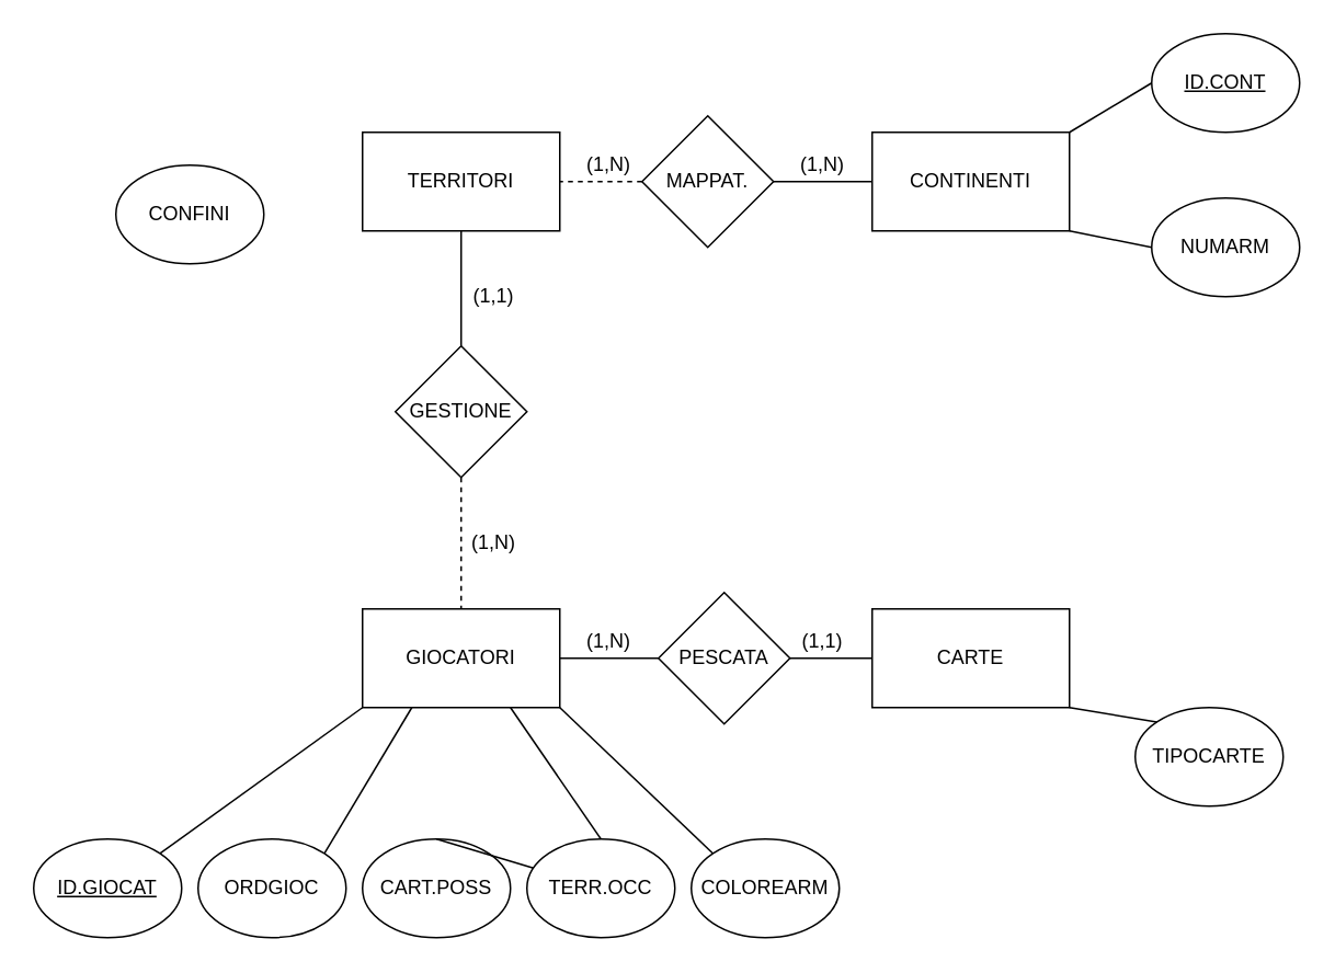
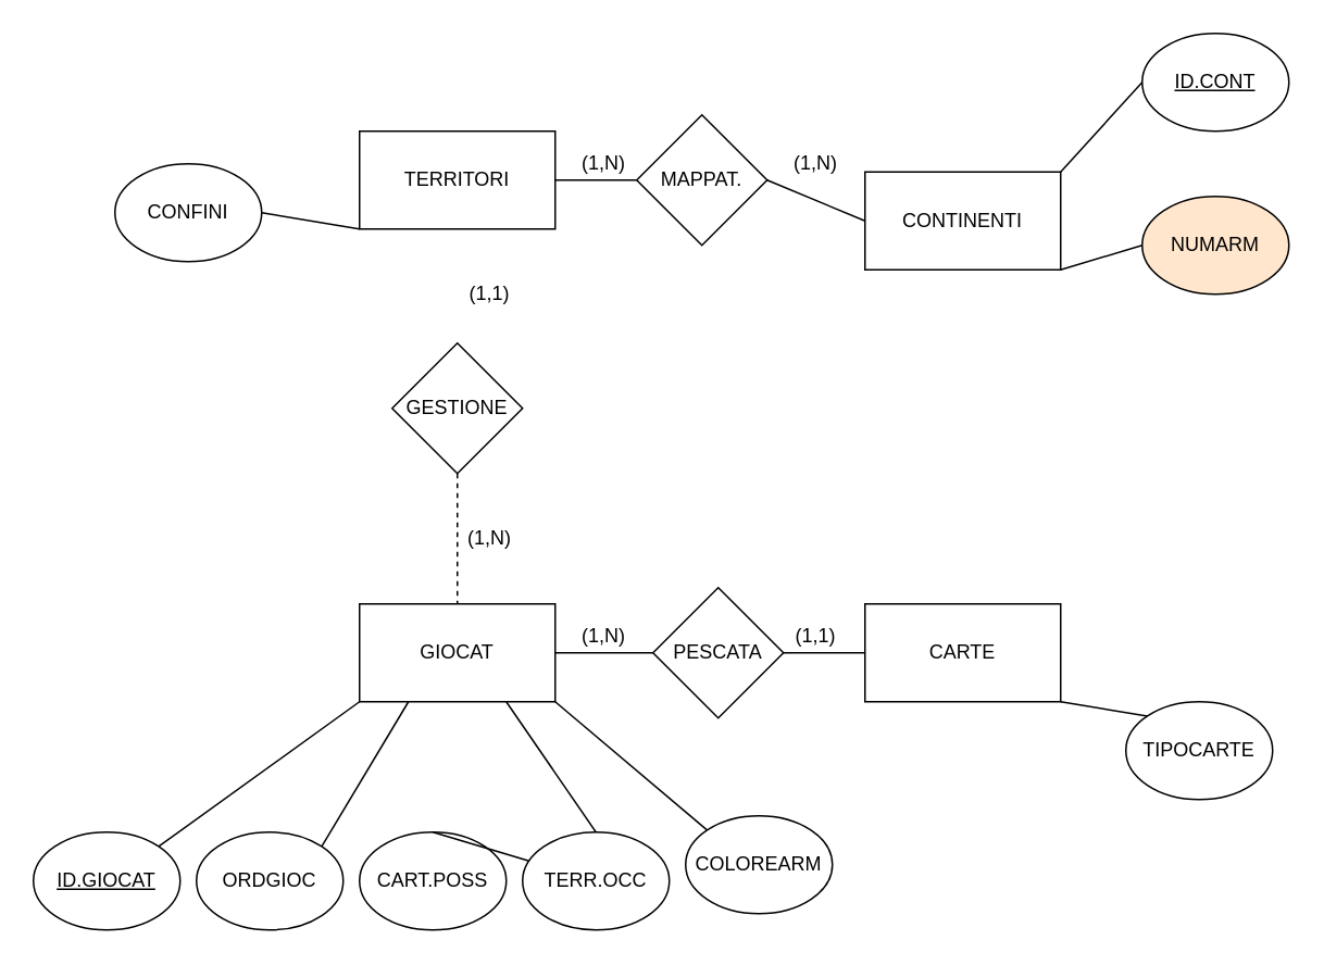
  <mxCell id="0" />
  <mxCell id="1" parent="0" />
- <mxCell id="2" value="GIOCATORI" style="rounded=0;whiteSpace=wrap;html=1;" vertex="1" parent="1"><mxGeometry x="220" y="370" width="120" height="60" as="geometry" /></mxCell>
+ <mxCell id="2" value="GIOCAT" style="rounded=0;whiteSpace=wrap;html=1;" vertex="1" parent="1"><mxGeometry x="220" y="370" width="120" height="60" as="geometry" /></mxCell>
  <mxCell id="3" value="CARTE" style="rounded=0;whiteSpace=wrap;html=1;" vertex="1" parent="1"><mxGeometry x="530" y="370" width="120" height="60" as="geometry" /></mxCell>
  <mxCell id="4" value="TERRITORI" style="rounded=0;whiteSpace=wrap;html=1;" vertex="1" parent="1"><mxGeometry x="220" y="80" width="120" height="60" as="geometry" /></mxCell>
- <mxCell id="5" value="CONTINENTI" style="rounded=0;whiteSpace=wrap;html=1;" vertex="1" parent="1"><mxGeometry x="530" y="80" width="120" height="60" as="geometry" /></mxCell>
+ <mxCell id="5" value="CONTINENTI" style="rounded=0;whiteSpace=wrap;html=1;" vertex="1" parent="1"><mxGeometry x="530" y="105" width="120" height="60" as="geometry" /></mxCell>
  <mxCell id="6" value="MAPPAT." style="rhombus;whiteSpace=wrap;html=1;" vertex="1" parent="1"><mxGeometry x="390" y="70" width="80" height="80" as="geometry" /></mxCell>
- <mxCell id="7" value="" style="endArrow=none;html=1;entryX=1;entryY=0.5;entryDx=0;entryDy=0;exitX=0;exitY=0.5;exitDx=0;exitDy=0;dashed=1;" edge="1" parent="1" source="6" target="4"><mxGeometry width="50" height="50" relative="1" as="geometry"><mxPoint x="460" y="330" as="sourcePoint" /><mxPoint x="510" y="280" as="targetPoint" /></mxGeometry></mxCell>
+ <mxCell id="7" value="" style="endArrow=none;html=1;entryX=1;entryY=0.5;entryDx=0;entryDy=0;exitX=0;exitY=0.5;exitDx=0;exitDy=0;" edge="1" parent="1" source="6" target="4"><mxGeometry width="50" height="50" relative="1" as="geometry"><mxPoint x="460" y="330" as="sourcePoint" /><mxPoint x="510" y="280" as="targetPoint" /></mxGeometry></mxCell>
  <mxCell id="8" value="" style="endArrow=none;html=1;entryX=1;entryY=0.5;entryDx=0;entryDy=0;exitX=0;exitY=0.5;exitDx=0;exitDy=0;" edge="1" parent="1" source="5" target="6"><mxGeometry width="50" height="50" relative="1" as="geometry"><mxPoint x="460" y="330" as="sourcePoint" /><mxPoint x="510" y="280" as="targetPoint" /></mxGeometry></mxCell>
  <mxCell id="9" value="PESCATA" style="rhombus;whiteSpace=wrap;html=1;" vertex="1" parent="1"><mxGeometry x="400" y="360" width="80" height="80" as="geometry" /></mxCell>
  <mxCell id="10" value="" style="endArrow=none;html=1;exitX=1;exitY=0.5;exitDx=0;exitDy=0;entryX=0;entryY=0.5;entryDx=0;entryDy=0;" edge="1" parent="1" source="2" target="9"><mxGeometry width="50" height="50" relative="1" as="geometry"><mxPoint x="460" y="330" as="sourcePoint" /><mxPoint x="510" y="280" as="targetPoint" /></mxGeometry></mxCell>
  <mxCell id="11" value="" style="endArrow=none;html=1;exitX=1;exitY=0.5;exitDx=0;exitDy=0;entryX=0;entryY=0.5;entryDx=0;entryDy=0;" edge="1" parent="1" source="9" target="3"><mxGeometry width="50" height="50" relative="1" as="geometry"><mxPoint x="460" y="330" as="sourcePoint" /><mxPoint x="510" y="280" as="targetPoint" /></mxGeometry></mxCell>
  <mxCell id="12" value="(1,N)" style="text;html=1;strokeColor=none;fillColor=none;align=center;verticalAlign=middle;whiteSpace=wrap;rounded=0;" vertex="1" parent="1"><mxGeometry x="350" y="380" width="40" height="20" as="geometry" /></mxCell>
  <mxCell id="13" value="(1,N)" style="text;html=1;strokeColor=none;fillColor=none;align=center;verticalAlign=middle;whiteSpace=wrap;rounded=0;" vertex="1" parent="1"><mxGeometry x="350" y="90" width="40" height="20" as="geometry" /></mxCell>
  <mxCell id="14" value="(1,1)" style="text;html=1;strokeColor=none;fillColor=none;align=center;verticalAlign=middle;whiteSpace=wrap;rounded=0;" vertex="1" parent="1"><mxGeometry x="480" y="380" width="40" height="20" as="geometry" /></mxCell>
  <mxCell id="15" value="(1,N)" style="text;html=1;strokeColor=none;fillColor=none;align=center;verticalAlign=middle;whiteSpace=wrap;rounded=0;" vertex="1" parent="1"><mxGeometry x="480" y="90" width="40" height="20" as="geometry" /></mxCell>
  <mxCell id="16" value="GESTIONE" style="rhombus;whiteSpace=wrap;html=1;" vertex="1" parent="1"><mxGeometry x="240" y="210" width="80" height="80" as="geometry" /></mxCell>
  <mxCell id="17" value="" style="endArrow=none;html=1;exitX=0.5;exitY=1;exitDx=0;exitDy=0;entryX=0.5;entryY=0;entryDx=0;entryDy=0;dashed=1;" edge="1" parent="1" source="16" target="2"><mxGeometry width="50" height="50" relative="1" as="geometry"><mxPoint x="460" y="330" as="sourcePoint" /><mxPoint x="510" y="280" as="targetPoint" /></mxGeometry></mxCell>
- <mxCell id="18" value="" style="endArrow=none;html=1;entryX=0.5;entryY=1;entryDx=0;entryDy=0;" edge="1" parent="1" source="16" target="4"><mxGeometry width="50" height="50" relative="1" as="geometry"><mxPoint x="460" y="330" as="sourcePoint" /><mxPoint x="510" y="280" as="targetPoint" /></mxGeometry></mxCell>
  <mxCell id="19" value="TIPOCARTE" style="ellipse;whiteSpace=wrap;html=1;" vertex="1" parent="1"><mxGeometry x="690" y="430" width="90" height="60" as="geometry" /></mxCell>
  <mxCell id="20" value="CONFINI" style="ellipse;whiteSpace=wrap;html=1;" vertex="1" parent="1"><mxGeometry x="70" y="100" width="90" height="60" as="geometry" /></mxCell>
- <mxCell id="21" value="NUMARM" style="ellipse;whiteSpace=wrap;html=1;" vertex="1" parent="1"><mxGeometry x="700" y="120" width="90" height="60" as="geometry" /></mxCell>
+ <mxCell id="21" value="NUMARM" style="ellipse;whiteSpace=wrap;html=1;fillColor=#ffe6cc;" vertex="1" parent="1"><mxGeometry x="700" y="120" width="90" height="60" as="geometry" /></mxCell>
  <mxCell id="22" value="&lt;u&gt;ID.GIOCAT&lt;/u&gt;" style="ellipse;whiteSpace=wrap;html=1;" vertex="1" parent="1"><mxGeometry x="20" y="510" width="90" height="60" as="geometry" /></mxCell>
- <mxCell id="23" value="COLOREARM" style="ellipse;whiteSpace=wrap;html=1;" vertex="1" parent="1"><mxGeometry x="420" y="510" width="90" height="60" as="geometry" /></mxCell>
+ <mxCell id="23" value="COLOREARM" style="ellipse;whiteSpace=wrap;html=1;" vertex="1" parent="1"><mxGeometry x="420" y="500" width="90" height="60" as="geometry" /></mxCell>
  <mxCell id="24" value="TERR.OCC" style="ellipse;whiteSpace=wrap;html=1;" vertex="1" parent="1"><mxGeometry x="320" y="510" width="90" height="60" as="geometry" /></mxCell>
  <mxCell id="25" value="CART.POSS" style="ellipse;whiteSpace=wrap;html=1;" vertex="1" parent="1"><mxGeometry x="220" y="510" width="90" height="60" as="geometry" /></mxCell>
  <mxCell id="26" value="ORDGIOC" style="ellipse;whiteSpace=wrap;html=1;" vertex="1" parent="1"><mxGeometry x="120" y="510" width="90" height="60" as="geometry" /></mxCell>
  <mxCell id="27" value="" style="endArrow=none;html=1;exitX=1;exitY=0;exitDx=0;exitDy=0;entryX=0;entryY=1;entryDx=0;entryDy=0;" edge="1" parent="1" source="22" target="2"><mxGeometry width="50" height="50" relative="1" as="geometry"><mxPoint x="460" y="330" as="sourcePoint" /><mxPoint x="510" y="280" as="targetPoint" /></mxGeometry></mxCell>
  <mxCell id="28" value="" style="endArrow=none;html=1;exitX=1;exitY=0;exitDx=0;exitDy=0;entryX=0.25;entryY=1;entryDx=0;entryDy=0;" edge="1" parent="1" source="26" target="2"><mxGeometry width="50" height="50" relative="1" as="geometry"><mxPoint x="460" y="330" as="sourcePoint" /><mxPoint x="510" y="280" as="targetPoint" /></mxGeometry></mxCell>
  <mxCell id="29" value="" style="endArrow=none;html=1;exitX=0.5;exitY=0;exitDx=0;exitDy=0;" edge="1" parent="1" source="25" target="24"><mxGeometry width="50" height="50" relative="1" as="geometry"><mxPoint x="460" y="330" as="sourcePoint" /><mxPoint x="510" y="280" as="targetPoint" /></mxGeometry></mxCell>
  <mxCell id="30" value="" style="endArrow=none;html=1;exitX=0.5;exitY=0;exitDx=0;exitDy=0;entryX=0.75;entryY=1;entryDx=0;entryDy=0;" edge="1" parent="1" source="24" target="2"><mxGeometry width="50" height="50" relative="1" as="geometry"><mxPoint x="460" y="330" as="sourcePoint" /><mxPoint x="510" y="280" as="targetPoint" /></mxGeometry></mxCell>
  <mxCell id="31" value="" style="endArrow=none;html=1;exitX=0;exitY=0;exitDx=0;exitDy=0;entryX=1;entryY=1;entryDx=0;entryDy=0;" edge="1" parent="1" source="23" target="2"><mxGeometry width="50" height="50" relative="1" as="geometry"><mxPoint x="460" y="330" as="sourcePoint" /><mxPoint x="510" y="280" as="targetPoint" /></mxGeometry></mxCell>
  <mxCell id="32" value="" style="endArrow=none;html=1;entryX=0;entryY=0;entryDx=0;entryDy=0;exitX=1;exitY=1;exitDx=0;exitDy=0;" edge="1" parent="1" source="3" target="19"><mxGeometry width="50" height="50" relative="1" as="geometry"><mxPoint x="460" y="330" as="sourcePoint" /><mxPoint x="510" y="280" as="targetPoint" /></mxGeometry></mxCell>
  <mxCell id="33" value="&lt;u&gt;ID.CONT&lt;/u&gt;" style="ellipse;whiteSpace=wrap;html=1;" vertex="1" parent="1"><mxGeometry x="700" y="20" width="90" height="60" as="geometry" /></mxCell>
+ <mxCell id="34" value="" style="endArrow=none;html=1;entryX=0;entryY=1;entryDx=0;entryDy=0;exitX=1;exitY=0.5;exitDx=0;exitDy=0;" edge="1" parent="1" source="20" target="4"><mxGeometry width="50" height="50" relative="1" as="geometry"><mxPoint x="460" y="330" as="sourcePoint" /><mxPoint x="510" y="280" as="targetPoint" /></mxGeometry></mxCell>
  <mxCell id="35" value="" style="endArrow=none;html=1;entryX=0;entryY=0.5;entryDx=0;entryDy=0;exitX=1;exitY=0;exitDx=0;exitDy=0;" edge="1" parent="1" source="5" target="33"><mxGeometry width="50" height="50" relative="1" as="geometry"><mxPoint x="460" y="330" as="sourcePoint" /><mxPoint x="510" y="280" as="targetPoint" /></mxGeometry></mxCell>
  <mxCell id="36" value="" style="endArrow=none;html=1;entryX=0;entryY=0.5;entryDx=0;entryDy=0;exitX=1;exitY=1;exitDx=0;exitDy=0;" edge="1" parent="1" source="5" target="21"><mxGeometry width="50" height="50" relative="1" as="geometry"><mxPoint x="460" y="330" as="sourcePoint" /><mxPoint x="510" y="280" as="targetPoint" /></mxGeometry></mxCell>
  <mxCell id="37" value="(1,N)" style="text;html=1;strokeColor=none;fillColor=none;align=center;verticalAlign=middle;whiteSpace=wrap;rounded=0;" vertex="1" parent="1"><mxGeometry x="280" y="320" width="40" height="20" as="geometry" /></mxCell>
  <mxCell id="38" value="(1,1)" style="text;html=1;strokeColor=none;fillColor=none;align=center;verticalAlign=middle;whiteSpace=wrap;rounded=0;" vertex="1" parent="1"><mxGeometry x="280" y="170" width="40" height="20" as="geometry" /></mxCell>
